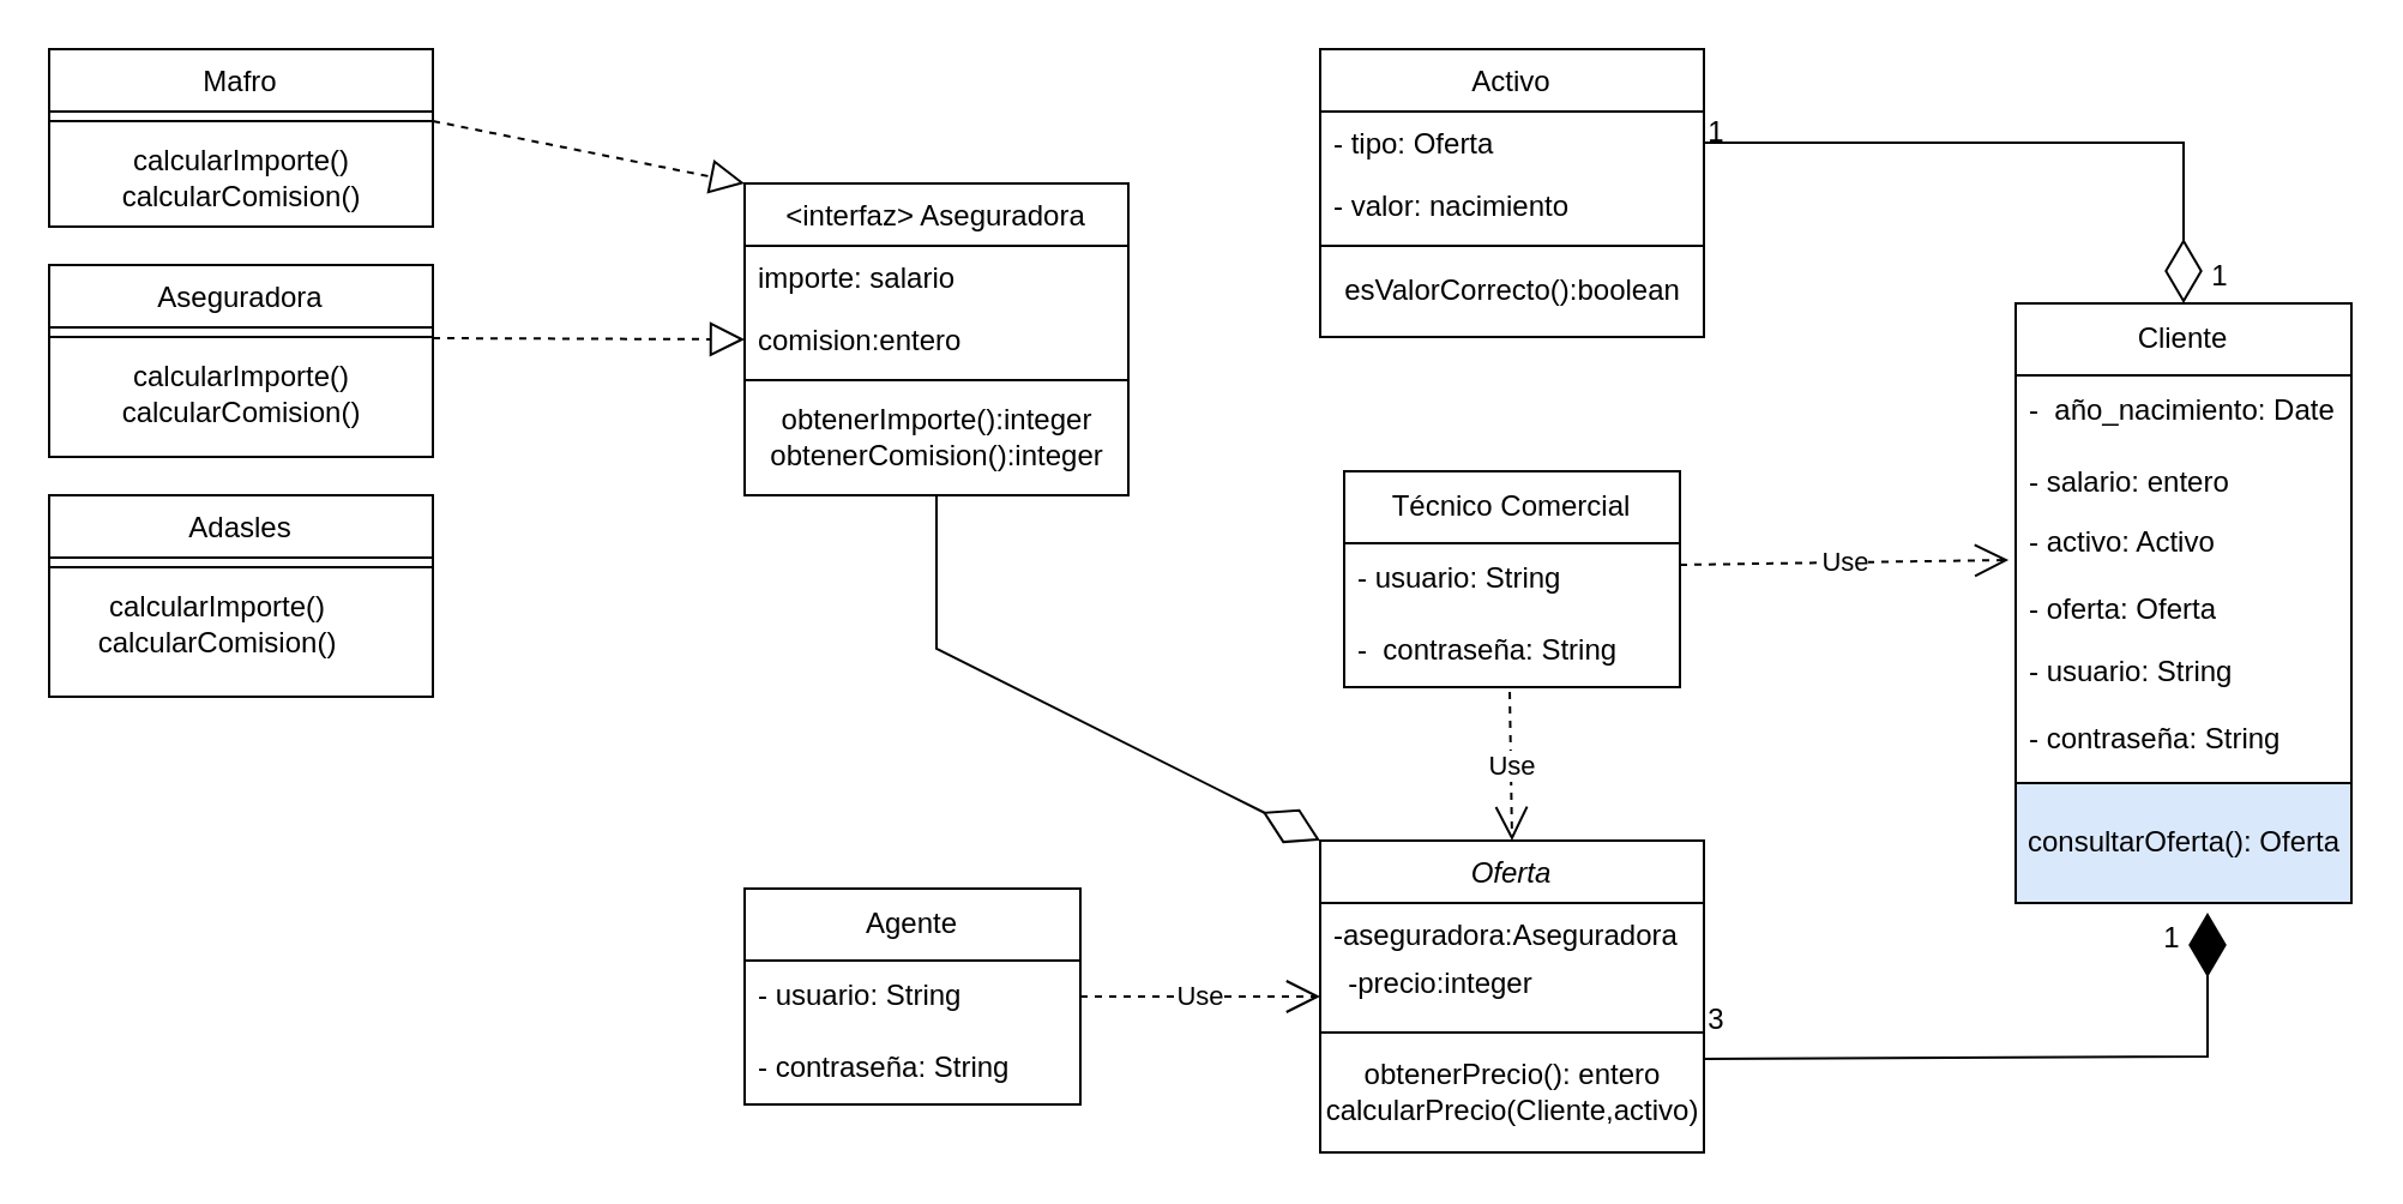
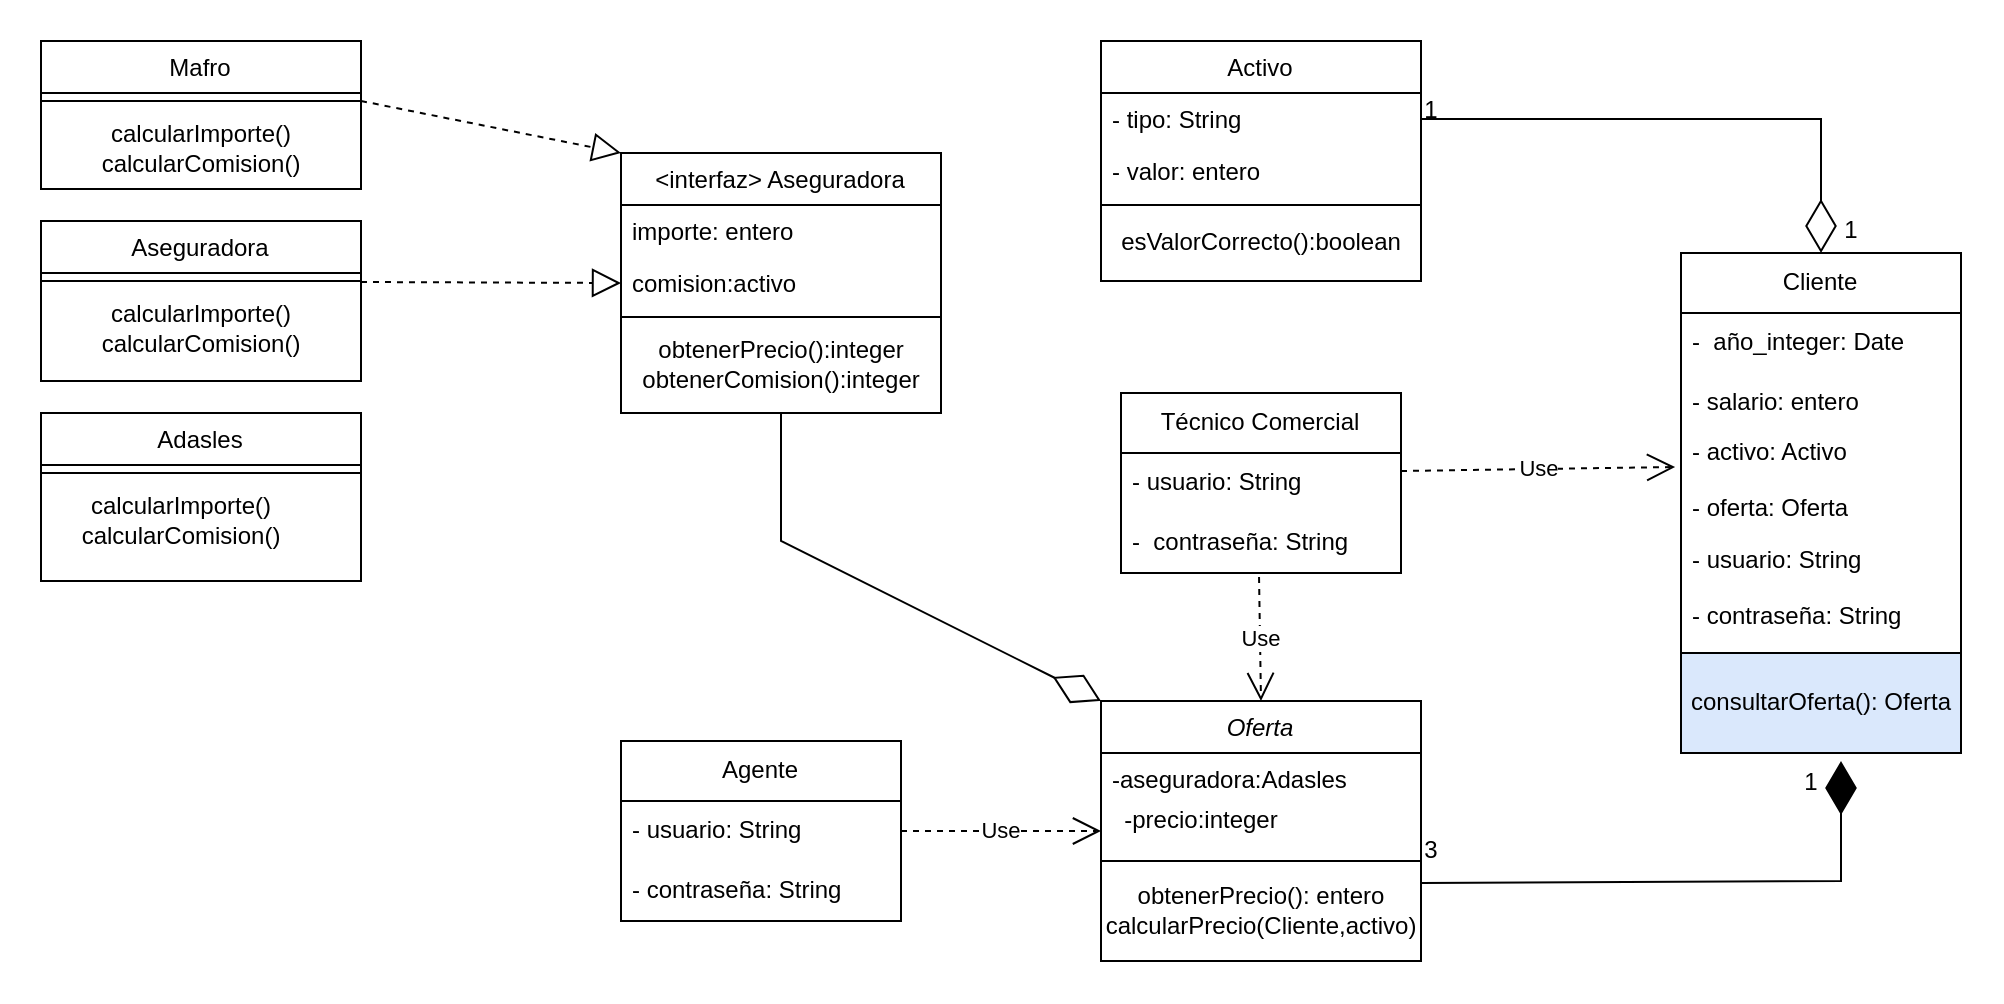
  <mxCell id="0" />
  <mxCell id="1" parent="0" />
  <mxCell id="2" value="Oferta" style="swimlane;fontStyle=2;align=center;verticalAlign=top;childLayout=stackLayout;horizontal=1;startSize=26;horizontalStack=0;resizeParent=1;resizeLast=0;collapsible=1;marginBottom=0;rounded=0;shadow=0;strokeWidth=1;" parent="1" vertex="1"><mxGeometry x="550" y="350" width="160" height="130" as="geometry"><mxRectangle x="230" y="140" width="160" height="26" as="alternateBounds" /></mxGeometry></mxCell>
- <mxCell id="3" value="-aseguradora:Aseguradora" style="text;align=left;verticalAlign=top;spacingLeft=4;spacingRight=4;overflow=hidden;rotatable=0;points=[[0,0.5],[1,0.5]];portConstraint=eastwest;" parent="2" vertex="1"><mxGeometry y="26" width="160" height="26" as="geometry" /></mxCell>
+ <mxCell id="3" value="-aseguradora:Adasles" style="text;align=left;verticalAlign=top;spacingLeft=4;spacingRight=4;overflow=hidden;rotatable=0;points=[[0,0.5],[1,0.5]];portConstraint=eastwest;" parent="2" vertex="1"><mxGeometry y="26" width="160" height="26" as="geometry" /></mxCell>
  <mxCell id="4" value="Activo" style="swimlane;fontStyle=0;align=center;verticalAlign=top;childLayout=stackLayout;horizontal=1;startSize=26;horizontalStack=0;resizeParent=1;resizeLast=0;collapsible=1;marginBottom=0;rounded=0;shadow=0;strokeWidth=1;" parent="1" vertex="1"><mxGeometry x="550" y="20" width="160" height="120" as="geometry"><mxRectangle x="550" y="140" width="160" height="26" as="alternateBounds" /></mxGeometry></mxCell>
- <mxCell id="5" value="- tipo: Oferta" style="text;align=left;verticalAlign=top;spacingLeft=4;spacingRight=4;overflow=hidden;rotatable=0;points=[[0,0.5],[1,0.5]];portConstraint=eastwest;rounded=0;shadow=0;html=0;" parent="4" vertex="1"><mxGeometry y="26" width="160" height="26" as="geometry" /></mxCell>
- <mxCell id="6" value="- valor: nacimiento" style="text;align=left;verticalAlign=top;spacingLeft=4;spacingRight=4;overflow=hidden;rotatable=0;points=[[0,0.5],[1,0.5]];portConstraint=eastwest;rounded=0;shadow=0;html=0;" parent="4" vertex="1"><mxGeometry y="52" width="160" height="26" as="geometry" /></mxCell>
+ <mxCell id="5" value="- tipo: String" style="text;align=left;verticalAlign=top;spacingLeft=4;spacingRight=4;overflow=hidden;rotatable=0;points=[[0,0.5],[1,0.5]];portConstraint=eastwest;rounded=0;shadow=0;html=0;" parent="4" vertex="1"><mxGeometry y="26" width="160" height="26" as="geometry" /></mxCell>
+ <mxCell id="6" value="- valor: entero" style="text;align=left;verticalAlign=top;spacingLeft=4;spacingRight=4;overflow=hidden;rotatable=0;points=[[0,0.5],[1,0.5]];portConstraint=eastwest;rounded=0;shadow=0;html=0;" parent="4" vertex="1"><mxGeometry y="52" width="160" height="26" as="geometry" /></mxCell>
  <mxCell id="7" value="" style="line;html=1;strokeWidth=1;align=left;verticalAlign=middle;spacingTop=-1;spacingLeft=3;spacingRight=3;rotatable=0;labelPosition=right;points=[];portConstraint=eastwest;" parent="4" vertex="1"><mxGeometry y="78" width="160" height="8" as="geometry" /></mxCell>
  <mxCell id="8" value="esValorCorrecto():boolean" style="text;html=1;align=center;verticalAlign=middle;resizable=0;points=[];autosize=1;strokeColor=none;fillColor=none;" parent="4" vertex="1"><mxGeometry y="86" width="160" height="30" as="geometry" /></mxCell>
  <mxCell id="9" value="Cliente" style="swimlane;fontStyle=0;childLayout=stackLayout;horizontal=1;startSize=30;horizontalStack=0;resizeParent=1;resizeParentMax=0;resizeLast=0;collapsible=1;marginBottom=0;whiteSpace=wrap;html=1;" parent="1" vertex="1"><mxGeometry x="840" y="126" width="140" height="200" as="geometry" /></mxCell>
- <mxCell id="10" value="-&amp;nbsp; año_nacimiento: Date" style="text;strokeColor=none;fillColor=none;align=left;verticalAlign=middle;spacingLeft=4;spacingRight=4;overflow=hidden;points=[[0,0.5],[1,0.5]];portConstraint=eastwest;rotatable=0;whiteSpace=wrap;html=1;" parent="9" vertex="1"><mxGeometry y="30" width="140" height="30" as="geometry" /></mxCell>
+ <mxCell id="10" value="-&amp;nbsp; año_integer: Date" style="text;strokeColor=none;fillColor=none;align=left;verticalAlign=middle;spacingLeft=4;spacingRight=4;overflow=hidden;points=[[0,0.5],[1,0.5]];portConstraint=eastwest;rotatable=0;whiteSpace=wrap;html=1;" parent="9" vertex="1"><mxGeometry y="30" width="140" height="30" as="geometry" /></mxCell>
  <mxCell id="11" value="- salario: entero" style="text;strokeColor=none;fillColor=none;align=left;verticalAlign=middle;spacingLeft=4;spacingRight=4;overflow=hidden;points=[[0,0.5],[1,0.5]];portConstraint=eastwest;rotatable=0;whiteSpace=wrap;html=1;" parent="9" vertex="1"><mxGeometry y="60" width="140" height="30" as="geometry" /></mxCell>
  <mxCell id="12" value="&lt;div&gt;- activo: Activo&lt;/div&gt;&lt;div&gt;&lt;br&gt;&lt;/div&gt;&lt;div&gt;- oferta: Oferta&lt;/div&gt;&lt;div&gt;&lt;br&gt;&lt;/div&gt;&lt;div&gt;&lt;br&gt;&lt;/div&gt;" style="text;strokeColor=none;fillColor=none;align=left;verticalAlign=middle;spacingLeft=4;spacingRight=4;overflow=hidden;points=[[0,0.5],[1,0.5]];portConstraint=eastwest;rotatable=0;whiteSpace=wrap;html=1;" parent="9" vertex="1"><mxGeometry y="90" width="140" height="50" as="geometry" /></mxCell>
  <mxCell id="13" value="- usuario: String&#10;&#10;- contraseña: String&#10;&#10;&#10;&#10;&#10;consultarOferta():Oferta&#10;" style="text;strokeColor=none;fillColor=none;align=left;verticalAlign=top;spacingLeft=4;spacingRight=4;overflow=hidden;rotatable=0;points=[[0,0.5],[1,0.5]];portConstraint=eastwest;" parent="9" vertex="1"><mxGeometry y="140" width="140" height="60" as="geometry" /></mxCell>
  <mxCell id="14" value="" style="line;strokeWidth=1;fillColor=none;align=left;verticalAlign=middle;spacingTop=-1;spacingLeft=3;spacingRight=3;rotatable=0;labelPosition=right;points=[];portConstraint=eastwest;strokeColor=inherit;" parent="9" vertex="1"><mxGeometry y="200" width="140" as="geometry" /></mxCell>
  <mxCell id="15" value="1" style="text;html=1;align=center;verticalAlign=middle;resizable=0;points=[];autosize=1;strokeColor=none;fillColor=none;" parent="1" vertex="1"><mxGeometry x="700" y="40" width="30" height="30" as="geometry" /></mxCell>
  <mxCell id="16" value="&lt;div&gt;obtenerPrecio(): entero&lt;/div&gt;&lt;div&gt;calcularPrecio(Cliente,activo)&lt;br&gt;&lt;/div&gt;" style="html=1;" parent="1" vertex="1"><mxGeometry x="550" y="430" width="160" height="50" as="geometry" /></mxCell>
  <mxCell id="17" value="" style="endArrow=diamondThin;endFill=0;endSize=24;html=1;rounded=0;exitX=1;exitY=0.5;exitDx=0;exitDy=0;entryX=0.5;entryY=0;entryDx=0;entryDy=0;" parent="1" source="5" target="9" edge="1"><mxGeometry width="160" relative="1" as="geometry"><mxPoint x="910" y="120" as="sourcePoint" /><mxPoint x="910" y="-30" as="targetPoint" /><Array as="points"><mxPoint x="910" y="59" /></Array></mxGeometry></mxCell>
  <mxCell id="18" value="1" style="text;html=1;align=center;verticalAlign=middle;resizable=0;points=[];autosize=1;strokeColor=none;fillColor=none;" parent="1" vertex="1"><mxGeometry x="910" y="100" width="30" height="30" as="geometry" /></mxCell>
  <mxCell id="19" value="3" style="text;html=1;align=center;verticalAlign=middle;resizable=0;points=[];autosize=1;strokeColor=none;fillColor=none;" parent="1" vertex="1"><mxGeometry x="700" y="410" width="30" height="30" as="geometry" /></mxCell>
  <mxCell id="20" value="Técnico Comercial" style="swimlane;fontStyle=0;childLayout=stackLayout;horizontal=1;startSize=30;horizontalStack=0;resizeParent=1;resizeParentMax=0;resizeLast=0;collapsible=1;marginBottom=0;whiteSpace=wrap;html=1;" parent="1" vertex="1"><mxGeometry x="560" y="196" width="140" height="90" as="geometry" /></mxCell>
  <mxCell id="21" value="- usuario: String" style="text;strokeColor=none;fillColor=none;align=left;verticalAlign=middle;spacingLeft=4;spacingRight=4;overflow=hidden;points=[[0,0.5],[1,0.5]];portConstraint=eastwest;rotatable=0;whiteSpace=wrap;html=1;" parent="20" vertex="1"><mxGeometry y="30" width="140" height="30" as="geometry" /></mxCell>
  <mxCell id="22" value="-&amp;nbsp; contraseña: String" style="text;strokeColor=none;fillColor=none;align=left;verticalAlign=middle;spacingLeft=4;spacingRight=4;overflow=hidden;points=[[0,0.5],[1,0.5]];portConstraint=eastwest;rotatable=0;whiteSpace=wrap;html=1;" parent="20" vertex="1"><mxGeometry y="60" width="140" height="30" as="geometry" /></mxCell>
  <mxCell id="23" value="" style="line;strokeWidth=1;fillColor=none;align=left;verticalAlign=middle;spacingTop=-1;spacingLeft=3;spacingRight=3;rotatable=0;labelPosition=right;points=[];portConstraint=eastwest;strokeColor=inherit;" parent="20" vertex="1"><mxGeometry y="90" width="140" as="geometry" /></mxCell>
  <mxCell id="24" value="Agente " style="swimlane;fontStyle=0;childLayout=stackLayout;horizontal=1;startSize=30;horizontalStack=0;resizeParent=1;resizeParentMax=0;resizeLast=0;collapsible=1;marginBottom=0;whiteSpace=wrap;html=1;" parent="1" vertex="1"><mxGeometry x="310" y="370" width="140" height="90" as="geometry" /></mxCell>
  <mxCell id="25" value="- usuario: String" style="text;strokeColor=none;fillColor=none;align=left;verticalAlign=middle;spacingLeft=4;spacingRight=4;overflow=hidden;points=[[0,0.5],[1,0.5]];portConstraint=eastwest;rotatable=0;whiteSpace=wrap;html=1;" parent="24" vertex="1"><mxGeometry y="30" width="140" height="30" as="geometry" /></mxCell>
  <mxCell id="26" value="- contraseña: String" style="text;strokeColor=none;fillColor=none;align=left;verticalAlign=middle;spacingLeft=4;spacingRight=4;overflow=hidden;points=[[0,0.5],[1,0.5]];portConstraint=eastwest;rotatable=0;whiteSpace=wrap;html=1;" parent="24" vertex="1"><mxGeometry y="60" width="140" height="30" as="geometry" /></mxCell>
  <mxCell id="27" value="" style="line;strokeWidth=1;fillColor=none;align=left;verticalAlign=middle;spacingTop=-1;spacingLeft=3;spacingRight=3;rotatable=0;labelPosition=right;points=[];portConstraint=eastwest;strokeColor=inherit;" parent="24" vertex="1"><mxGeometry y="90" width="140" as="geometry" /></mxCell>
  <mxCell id="28" value="Use" style="endArrow=open;endSize=12;dashed=1;html=1;rounded=0;exitX=1;exitY=0.3;exitDx=0;exitDy=0;entryX=-0.021;entryY=0.34;entryDx=0;entryDy=0;exitPerimeter=0;entryPerimeter=0;" parent="1" source="21" target="12" edge="1"><mxGeometry width="160" relative="1" as="geometry"><mxPoint x="709" y="234" as="sourcePoint" /><mxPoint x="709" y="178" as="targetPoint" /></mxGeometry></mxCell>
  <mxCell id="29" value="Use" style="endArrow=open;endSize=12;dashed=1;html=1;rounded=0;entryX=0.5;entryY=0;entryDx=0;entryDy=0;exitX=0.493;exitY=1.067;exitDx=0;exitDy=0;exitPerimeter=0;" parent="1" source="22" target="2" edge="1"><mxGeometry width="160" relative="1" as="geometry"><mxPoint x="630" y="300" as="sourcePoint" /><mxPoint x="640" y="150" as="targetPoint" /></mxGeometry></mxCell>
  <mxCell id="30" value="Use" style="endArrow=open;endSize=12;dashed=1;html=1;rounded=0;entryX=0;entryY=0.5;entryDx=0;entryDy=0;exitX=1;exitY=0.5;exitDx=0;exitDy=0;" parent="1" source="24" edge="1"><mxGeometry width="160" relative="1" as="geometry"><mxPoint x="639.02" y="298.01" as="sourcePoint" /><mxPoint x="550" y="415" as="targetPoint" /></mxGeometry></mxCell>
  <mxCell id="31" value="" style="endArrow=diamondThin;endFill=1;endSize=24;html=1;rounded=0;exitX=1;exitY=0.5;exitDx=0;exitDy=0;" parent="1" edge="1"><mxGeometry width="160" relative="1" as="geometry"><mxPoint x="710" y="441" as="sourcePoint" /><mxPoint x="920" y="380" as="targetPoint" /><Array as="points"><mxPoint x="920" y="440" /></Array></mxGeometry></mxCell>
  <mxCell id="32" value="1" style="text;html=1;align=center;verticalAlign=middle;resizable=0;points=[];autosize=1;strokeColor=none;fillColor=none;" parent="1" vertex="1"><mxGeometry x="890" y="376" width="30" height="30" as="geometry" /></mxCell>
  <mxCell id="33" value="consultarOferta(): Oferta" style="html=1;fillColor=#dae8fc;" parent="1" vertex="1"><mxGeometry x="840" y="326" width="140" height="50" as="geometry" /></mxCell>
  <mxCell id="34" value="&lt;interfaz&gt; Aseguradora" style="swimlane;fontStyle=0;align=center;verticalAlign=top;childLayout=stackLayout;horizontal=1;startSize=26;horizontalStack=0;resizeParent=1;resizeLast=0;collapsible=1;marginBottom=0;rounded=0;shadow=0;strokeWidth=1;" vertex="1" parent="1"><mxGeometry x="310" y="76" width="160" height="130" as="geometry"><mxRectangle x="550" y="140" width="160" height="26" as="alternateBounds" /></mxGeometry></mxCell>
- <mxCell id="35" value="importe: salario" style="text;align=left;verticalAlign=top;spacingLeft=4;spacingRight=4;overflow=hidden;rotatable=0;points=[[0,0.5],[1,0.5]];portConstraint=eastwest;rounded=0;shadow=0;html=0;" vertex="1" parent="34"><mxGeometry y="26" width="160" height="26" as="geometry" /></mxCell>
- <mxCell id="36" value="comision:entero" style="text;align=left;verticalAlign=top;spacingLeft=4;spacingRight=4;overflow=hidden;rotatable=0;points=[[0,0.5],[1,0.5]];portConstraint=eastwest;rounded=0;shadow=0;html=0;" vertex="1" parent="34"><mxGeometry y="52" width="160" height="26" as="geometry" /></mxCell>
+ <mxCell id="35" value="importe: entero" style="text;align=left;verticalAlign=top;spacingLeft=4;spacingRight=4;overflow=hidden;rotatable=0;points=[[0,0.5],[1,0.5]];portConstraint=eastwest;rounded=0;shadow=0;html=0;" vertex="1" parent="34"><mxGeometry y="26" width="160" height="26" as="geometry" /></mxCell>
+ <mxCell id="36" value="comision:activo" style="text;align=left;verticalAlign=top;spacingLeft=4;spacingRight=4;overflow=hidden;rotatable=0;points=[[0,0.5],[1,0.5]];portConstraint=eastwest;rounded=0;shadow=0;html=0;" vertex="1" parent="34"><mxGeometry y="52" width="160" height="26" as="geometry" /></mxCell>
  <mxCell id="37" value="" style="line;html=1;strokeWidth=1;align=left;verticalAlign=middle;spacingTop=-1;spacingLeft=3;spacingRight=3;rotatable=0;labelPosition=right;points=[];portConstraint=eastwest;" vertex="1" parent="34"><mxGeometry y="78" width="160" height="8" as="geometry" /></mxCell>
- <mxCell id="38" value="&lt;div&gt;obtenerImporte():integer&lt;/div&gt;&lt;div&gt;obtenerComision():integer&lt;br&gt;&lt;/div&gt;" style="text;html=1;align=center;verticalAlign=middle;resizable=0;points=[];autosize=1;strokeColor=none;fillColor=none;" vertex="1" parent="34"><mxGeometry y="86" width="160" height="40" as="geometry" /></mxCell>
+ <mxCell id="38" value="&lt;div&gt;obtenerPrecio():integer&lt;/div&gt;&lt;div&gt;obtenerComision():integer&lt;br&gt;&lt;/div&gt;" style="text;html=1;align=center;verticalAlign=middle;resizable=0;points=[];autosize=1;strokeColor=none;fillColor=none;" vertex="1" parent="34"><mxGeometry y="86" width="160" height="40" as="geometry" /></mxCell>
  <mxCell id="39" value="Mafro" style="swimlane;fontStyle=0;align=center;verticalAlign=top;childLayout=stackLayout;horizontal=1;startSize=26;horizontalStack=0;resizeParent=1;resizeLast=0;collapsible=1;marginBottom=0;rounded=0;shadow=0;strokeWidth=1;" vertex="1" parent="1"><mxGeometry x="20" y="20" width="160" height="74" as="geometry"><mxRectangle x="550" y="140" width="160" height="26" as="alternateBounds" /></mxGeometry></mxCell>
  <mxCell id="40" value="" style="line;html=1;strokeWidth=1;align=left;verticalAlign=middle;spacingTop=-1;spacingLeft=3;spacingRight=3;rotatable=0;labelPosition=right;points=[];portConstraint=eastwest;" vertex="1" parent="39"><mxGeometry y="26" width="160" height="8" as="geometry" /></mxCell>
  <mxCell id="41" value="&lt;div&gt;calcularImporte()&lt;/div&gt;&lt;div&gt;calcularComision()&lt;br&gt;&lt;/div&gt;" style="text;html=1;align=center;verticalAlign=middle;resizable=0;points=[];autosize=1;strokeColor=none;fillColor=none;" vertex="1" parent="39"><mxGeometry y="34" width="160" height="40" as="geometry" /></mxCell>
  <mxCell id="42" value="Aseguradora" style="swimlane;fontStyle=0;align=center;verticalAlign=top;childLayout=stackLayout;horizontal=1;startSize=26;horizontalStack=0;resizeParent=1;resizeLast=0;collapsible=1;marginBottom=0;rounded=0;shadow=0;strokeWidth=1;" vertex="1" parent="1"><mxGeometry x="20" y="110" width="160" height="80" as="geometry"><mxRectangle x="550" y="140" width="160" height="26" as="alternateBounds" /></mxGeometry></mxCell>
  <mxCell id="43" value="" style="line;html=1;strokeWidth=1;align=left;verticalAlign=middle;spacingTop=-1;spacingLeft=3;spacingRight=3;rotatable=0;labelPosition=right;points=[];portConstraint=eastwest;" vertex="1" parent="42"><mxGeometry y="26" width="160" height="8" as="geometry" /></mxCell>
  <mxCell id="44" value="&lt;div&gt;calcularImporte()&lt;/div&gt;&lt;div&gt;calcularComision()&lt;br&gt;&lt;/div&gt;" style="text;html=1;align=center;verticalAlign=middle;resizable=0;points=[];autosize=1;strokeColor=none;fillColor=none;" vertex="1" parent="42"><mxGeometry y="34" width="160" height="40" as="geometry" /></mxCell>
  <mxCell id="45" value="Adasles" style="swimlane;fontStyle=0;align=center;verticalAlign=top;childLayout=stackLayout;horizontal=1;startSize=26;horizontalStack=0;resizeParent=1;resizeLast=0;collapsible=1;marginBottom=0;rounded=0;shadow=0;strokeWidth=1;" vertex="1" parent="1"><mxGeometry x="20" y="206" width="160" height="84" as="geometry"><mxRectangle x="550" y="140" width="160" height="26" as="alternateBounds" /></mxGeometry></mxCell>
  <mxCell id="46" value="" style="line;html=1;strokeWidth=1;align=left;verticalAlign=middle;spacingTop=-1;spacingLeft=3;spacingRight=3;rotatable=0;labelPosition=right;points=[];portConstraint=eastwest;" vertex="1" parent="45"><mxGeometry y="26" width="160" height="8" as="geometry" /></mxCell>
  <mxCell id="47" value="&lt;div&gt;calcularImporte()&lt;/div&gt;&lt;div&gt;calcularComision()&lt;br&gt;&lt;/div&gt;" style="text;html=1;align=center;verticalAlign=middle;resizable=0;points=[];autosize=1;strokeColor=none;fillColor=none;" vertex="1" parent="1"><mxGeometry x="30" y="240" width="120" height="40" as="geometry" /></mxCell>
  <mxCell id="48" value="" style="endArrow=block;dashed=1;endFill=0;endSize=12;html=1;rounded=0;entryX=0;entryY=0;entryDx=0;entryDy=0;" edge="1" parent="1" target="34"><mxGeometry width="160" relative="1" as="geometry"><mxPoint x="180" y="50" as="sourcePoint" /><mxPoint x="340" y="50" as="targetPoint" /></mxGeometry></mxCell>
  <mxCell id="49" value="" style="endArrow=block;dashed=1;endFill=0;endSize=12;html=1;rounded=0;entryX=0;entryY=0.5;entryDx=0;entryDy=0;" edge="1" parent="1" target="36"><mxGeometry width="160" relative="1" as="geometry"><mxPoint x="180" y="140.5" as="sourcePoint" /><mxPoint x="340" y="140.5" as="targetPoint" /></mxGeometry></mxCell>
  <mxCell id="50" value="" style="endArrow=diamondThin;endFill=0;endSize=24;html=1;rounded=0;exitX=0.5;exitY=1;exitDx=0;exitDy=0;entryX=0;entryY=0;entryDx=0;entryDy=0;" edge="1" parent="1" source="34" target="2"><mxGeometry width="160" relative="1" as="geometry"><mxPoint x="720" y="69" as="sourcePoint" /><mxPoint x="920" y="136" as="targetPoint" /><Array as="points"><mxPoint x="390" y="270" /></Array></mxGeometry></mxCell>
  <mxCell id="51" value="-precio:integer" style="text;html=1;align=center;verticalAlign=middle;resizable=0;points=[];autosize=1;strokeColor=none;fillColor=none;" vertex="1" parent="1"><mxGeometry x="550" y="395" width="100" height="30" as="geometry" /></mxCell>
